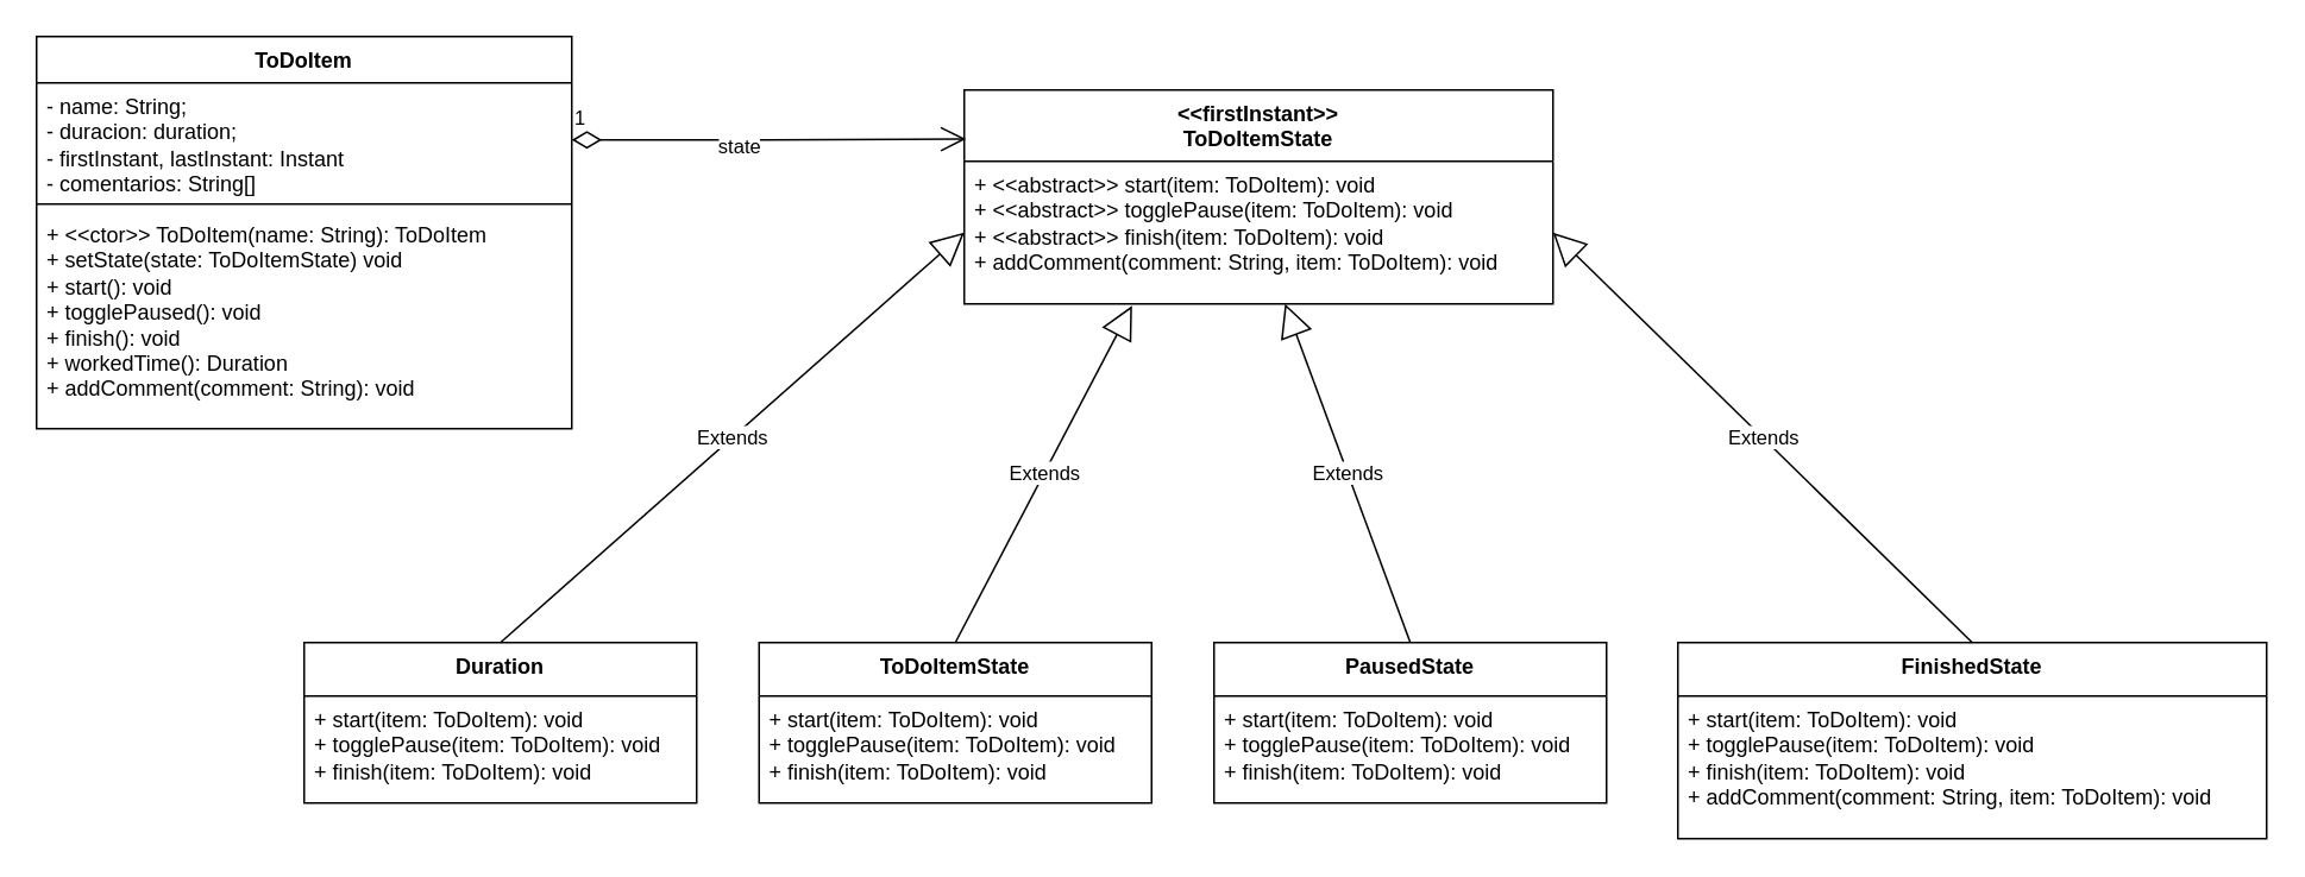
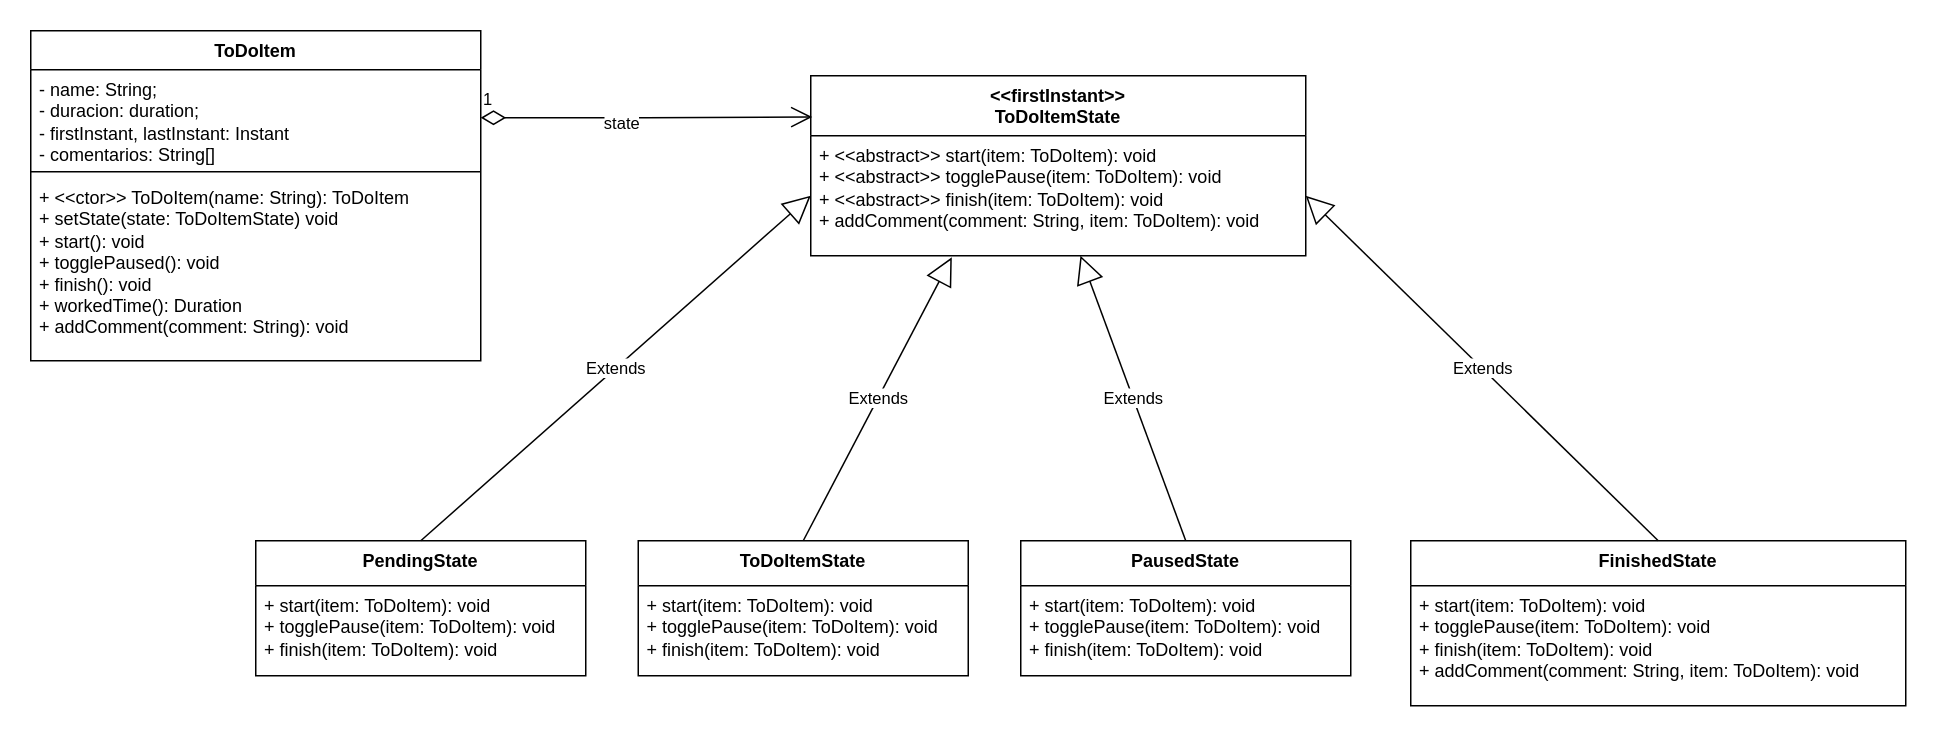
  <mxCell id="0" />
  <mxCell id="1" parent="0" />
  <mxCell id="2" value="ToDoItem" style="swimlane;fontStyle=1;align=center;verticalAlign=top;childLayout=stackLayout;horizontal=1;startSize=26;horizontalStack=0;resizeParent=1;resizeParentMax=0;resizeLast=0;collapsible=1;marginBottom=0;whiteSpace=wrap;html=1;" vertex="1" parent="1"><mxGeometry x="20" y="20" width="300" height="220" as="geometry" /></mxCell>
  <mxCell id="3" value="&lt;div&gt;- name: String;&lt;/div&gt;&lt;div&gt;- duracion: duration;&lt;/div&gt;&lt;div&gt;- firstInstant, lastInstant: Instant&lt;br&gt;&lt;/div&gt;&lt;div&gt;- comentarios: String[]&lt;br&gt;&lt;/div&gt;" style="text;strokeColor=none;fillColor=none;align=left;verticalAlign=top;spacingLeft=4;spacingRight=4;overflow=hidden;rotatable=0;points=[[0,0.5],[1,0.5]];portConstraint=eastwest;whiteSpace=wrap;html=1;" vertex="1" parent="2"><mxGeometry y="26" width="300" height="64" as="geometry" /></mxCell>
  <mxCell id="4" value="" style="line;strokeWidth=1;fillColor=none;align=left;verticalAlign=middle;spacingTop=-1;spacingLeft=3;spacingRight=3;rotatable=0;labelPosition=right;points=[];portConstraint=eastwest;strokeColor=inherit;" vertex="1" parent="2"><mxGeometry y="90" width="300" height="8" as="geometry" /></mxCell>
  <mxCell id="5" value="&lt;div&gt;+ &amp;lt;&amp;lt;ctor&amp;gt;&amp;gt; ToDoItem(name: String): ToDoItem&lt;/div&gt;&lt;div&gt;+ setState(state: ToDoItemState) void&lt;/div&gt;&lt;div&gt;+ start(): void&lt;/div&gt;&lt;div&gt;+ togglePaused(): void&lt;/div&gt;&lt;div&gt;+ finish(): void&lt;/div&gt;&lt;div&gt;+ workedTime(): Duration&lt;/div&gt;&lt;div&gt;+ addComment(comment: String): void &lt;br&gt;&lt;/div&gt;" style="text;strokeColor=none;fillColor=none;align=left;verticalAlign=top;spacingLeft=4;spacingRight=4;overflow=hidden;rotatable=0;points=[[0,0.5],[1,0.5]];portConstraint=eastwest;whiteSpace=wrap;html=1;" vertex="1" parent="2"><mxGeometry y="98" width="300" height="122" as="geometry" /></mxCell>
  <mxCell id="6" value="&lt;div&gt;&amp;lt;&amp;lt;firstInstant&amp;gt;&amp;gt;&lt;/div&gt;&lt;div&gt;ToDoItemState&lt;/div&gt;" style="swimlane;fontStyle=1;align=center;verticalAlign=top;childLayout=stackLayout;horizontal=1;startSize=40;horizontalStack=0;resizeParent=1;resizeParentMax=0;resizeLast=0;collapsible=1;marginBottom=0;whiteSpace=wrap;html=1;" vertex="1" parent="1"><mxGeometry x="540" y="50" width="330" height="120" as="geometry" /></mxCell>
  <mxCell id="7" value="&lt;div&gt;+ &amp;lt;&amp;lt;abstract&amp;gt;&amp;gt; start(item: ToDoItem): void&lt;/div&gt;&lt;div&gt;+ &amp;lt;&amp;lt;abstract&amp;gt;&amp;gt; togglePause(item: ToDoItem): void&lt;br&gt;&lt;/div&gt;&lt;div&gt;+ &amp;lt;&amp;lt;abstract&amp;gt;&amp;gt; finish(item: ToDoItem): void&lt;/div&gt;&lt;div&gt;+ addComment(comment: String, item: ToDoItem): void&lt;br&gt;&lt;/div&gt;" style="text;strokeColor=none;fillColor=none;align=left;verticalAlign=top;spacingLeft=4;spacingRight=4;overflow=hidden;rotatable=0;points=[[0,0.5],[1,0.5]];portConstraint=eastwest;whiteSpace=wrap;html=1;" vertex="1" parent="6"><mxGeometry y="40" width="330" height="80" as="geometry" /></mxCell>
- <mxCell id="8" value="&lt;div&gt;Duration&lt;/div&gt;" style="swimlane;fontStyle=1;align=center;verticalAlign=top;childLayout=stackLayout;horizontal=1;startSize=30;horizontalStack=0;resizeParent=1;resizeParentMax=0;resizeLast=0;collapsible=1;marginBottom=0;whiteSpace=wrap;html=1;" vertex="1" parent="1"><mxGeometry x="170" y="360" width="220" height="90" as="geometry" /></mxCell>
+ <mxCell id="8" value="&lt;div&gt;PendingState&lt;/div&gt;" style="swimlane;fontStyle=1;align=center;verticalAlign=top;childLayout=stackLayout;horizontal=1;startSize=30;horizontalStack=0;resizeParent=1;resizeParentMax=0;resizeLast=0;collapsible=1;marginBottom=0;whiteSpace=wrap;html=1;" vertex="1" parent="1"><mxGeometry x="170" y="360" width="220" height="90" as="geometry" /></mxCell>
  <mxCell id="9" value="&lt;div&gt;+ start(item: ToDoItem): void&lt;/div&gt;&lt;div&gt;+ togglePause(item: ToDoItem): void&lt;br&gt;&lt;/div&gt;&lt;div&gt;+ finish(item: ToDoItem): void&lt;/div&gt;" style="text;strokeColor=none;fillColor=none;align=left;verticalAlign=top;spacingLeft=4;spacingRight=4;overflow=hidden;rotatable=0;points=[[0,0.5],[1,0.5]];portConstraint=eastwest;whiteSpace=wrap;html=1;" vertex="1" parent="8"><mxGeometry y="30" width="220" height="60" as="geometry" /></mxCell>
  <mxCell id="10" value="&lt;div&gt;FinishedState&lt;/div&gt;" style="swimlane;fontStyle=1;align=center;verticalAlign=top;childLayout=stackLayout;horizontal=1;startSize=30;horizontalStack=0;resizeParent=1;resizeParentMax=0;resizeLast=0;collapsible=1;marginBottom=0;whiteSpace=wrap;html=1;" vertex="1" parent="1"><mxGeometry x="940" y="360" width="330" height="110" as="geometry" /></mxCell>
  <mxCell id="11" value="&lt;div&gt;+ start(item: ToDoItem): void&lt;/div&gt;&lt;div&gt;+ togglePause(item: ToDoItem): void&lt;br&gt;&lt;/div&gt;&lt;div&gt;+ finish(item: ToDoItem): void&lt;/div&gt;&lt;div&gt;+ addComment(comment: String, item: ToDoItem): void&lt;br&gt;&lt;/div&gt;" style="text;strokeColor=none;fillColor=none;align=left;verticalAlign=top;spacingLeft=4;spacingRight=4;overflow=hidden;rotatable=0;points=[[0,0.5],[1,0.5]];portConstraint=eastwest;whiteSpace=wrap;html=1;" vertex="1" parent="10"><mxGeometry y="30" width="330" height="80" as="geometry" /></mxCell>
  <mxCell id="12" value="&lt;div&gt;ToDoItemState&lt;/div&gt;" style="swimlane;fontStyle=1;align=center;verticalAlign=top;childLayout=stackLayout;horizontal=1;startSize=30;horizontalStack=0;resizeParent=1;resizeParentMax=0;resizeLast=0;collapsible=1;marginBottom=0;whiteSpace=wrap;html=1;" vertex="1" parent="1"><mxGeometry x="425" y="360" width="220" height="90" as="geometry" /></mxCell>
  <mxCell id="13" value="&lt;div&gt;+ start(item: ToDoItem): void&lt;/div&gt;&lt;div&gt;+ togglePause(item: ToDoItem): void&lt;br&gt;&lt;/div&gt;&lt;div&gt;+ finish(item: ToDoItem): void&lt;/div&gt;" style="text;strokeColor=none;fillColor=none;align=left;verticalAlign=top;spacingLeft=4;spacingRight=4;overflow=hidden;rotatable=0;points=[[0,0.5],[1,0.5]];portConstraint=eastwest;whiteSpace=wrap;html=1;" vertex="1" parent="12"><mxGeometry y="30" width="220" height="60" as="geometry" /></mxCell>
  <mxCell id="14" value="PausedState" style="swimlane;fontStyle=1;align=center;verticalAlign=top;childLayout=stackLayout;horizontal=1;startSize=30;horizontalStack=0;resizeParent=1;resizeParentMax=0;resizeLast=0;collapsible=1;marginBottom=0;whiteSpace=wrap;html=1;" vertex="1" parent="1"><mxGeometry x="680" y="360" width="220" height="90" as="geometry" /></mxCell>
  <mxCell id="15" value="&lt;div&gt;+ start(item: ToDoItem): void&lt;/div&gt;&lt;div&gt;+ togglePause(item: ToDoItem): void&lt;br&gt;&lt;/div&gt;&lt;div&gt;+ finish(item: ToDoItem): void&lt;/div&gt;" style="text;strokeColor=none;fillColor=none;align=left;verticalAlign=top;spacingLeft=4;spacingRight=4;overflow=hidden;rotatable=0;points=[[0,0.5],[1,0.5]];portConstraint=eastwest;whiteSpace=wrap;html=1;" vertex="1" parent="14"><mxGeometry y="30" width="220" height="60" as="geometry" /></mxCell>
  <mxCell id="16" value="Extends" style="endArrow=block;endSize=16;endFill=0;html=1;rounded=0;exitX=0.5;exitY=0;exitDx=0;exitDy=0;entryX=0;entryY=0.5;entryDx=0;entryDy=0;" edge="1" parent="1" source="8" target="7"><mxGeometry width="160" relative="1" as="geometry"><mxPoint x="470" y="240" as="sourcePoint" /><mxPoint x="630" y="240" as="targetPoint" /></mxGeometry></mxCell>
  <mxCell id="17" value="Extends" style="endArrow=block;endSize=16;endFill=0;html=1;rounded=0;exitX=0.5;exitY=0;exitDx=0;exitDy=0;entryX=0.285;entryY=1.013;entryDx=0;entryDy=0;entryPerimeter=0;" edge="1" parent="1" source="12" target="7"><mxGeometry width="160" relative="1" as="geometry"><mxPoint x="530" y="230" as="sourcePoint" /><mxPoint x="690" y="230" as="targetPoint" /></mxGeometry></mxCell>
  <mxCell id="18" value="Extends" style="endArrow=block;endSize=16;endFill=0;html=1;rounded=0;exitX=0.5;exitY=0;exitDx=0;exitDy=0;" edge="1" parent="1" source="14" target="7"><mxGeometry width="160" relative="1" as="geometry"><mxPoint x="710" y="240" as="sourcePoint" /><mxPoint x="870" y="240" as="targetPoint" /></mxGeometry></mxCell>
  <mxCell id="19" value="Extends" style="endArrow=block;endSize=16;endFill=0;html=1;rounded=0;exitX=0.5;exitY=0;exitDx=0;exitDy=0;entryX=1;entryY=0.5;entryDx=0;entryDy=0;" edge="1" parent="1" source="10" target="7"><mxGeometry width="160" relative="1" as="geometry"><mxPoint x="960" y="230" as="sourcePoint" /><mxPoint x="1120" y="230" as="targetPoint" /></mxGeometry></mxCell>
  <mxCell id="20" value="1" style="endArrow=open;html=1;endSize=12;startArrow=diamondThin;startSize=14;startFill=0;edgeStyle=orthogonalEdgeStyle;align=left;verticalAlign=bottom;rounded=0;exitX=1;exitY=0.5;exitDx=0;exitDy=0;entryX=0.003;entryY=0.229;entryDx=0;entryDy=0;entryPerimeter=0;" edge="1" parent="1" source="3" target="6"><mxGeometry x="-1" y="3" relative="1" as="geometry"><mxPoint x="350" y="100" as="sourcePoint" /><mxPoint x="510" y="100" as="targetPoint" /></mxGeometry></mxCell>
  <mxCell id="21" value="&lt;div&gt;state&lt;/div&gt;" style="edgeLabel;html=1;align=center;verticalAlign=middle;resizable=0;points=[];" vertex="1" connectable="0" parent="20"><mxGeometry x="-0.159" y="-3" relative="1" as="geometry"><mxPoint as="offset" /></mxGeometry></mxCell>
